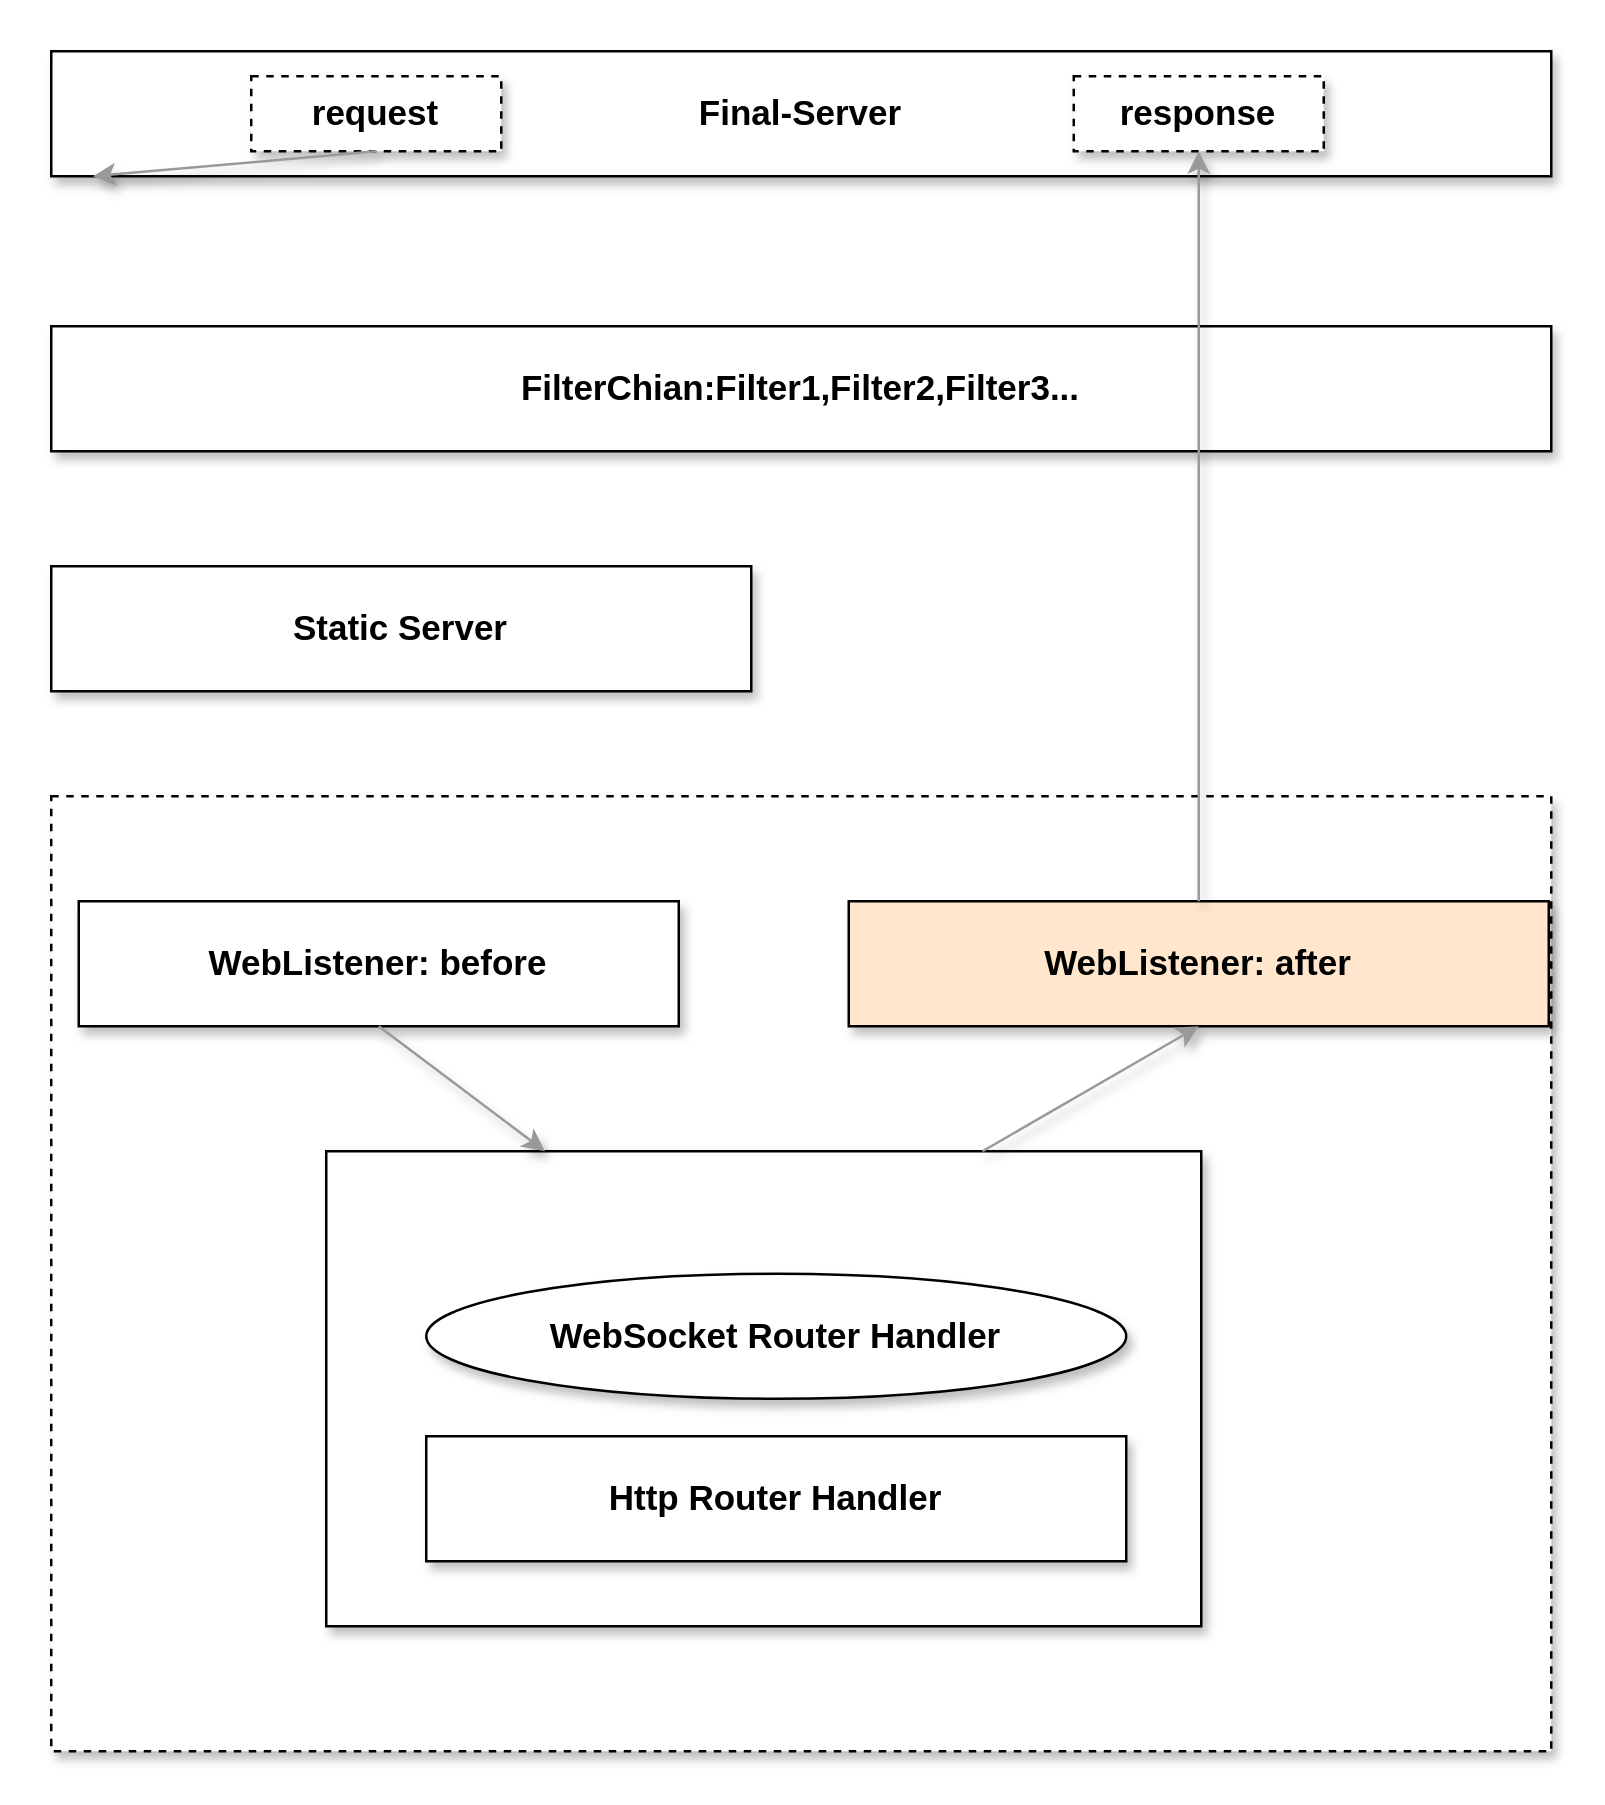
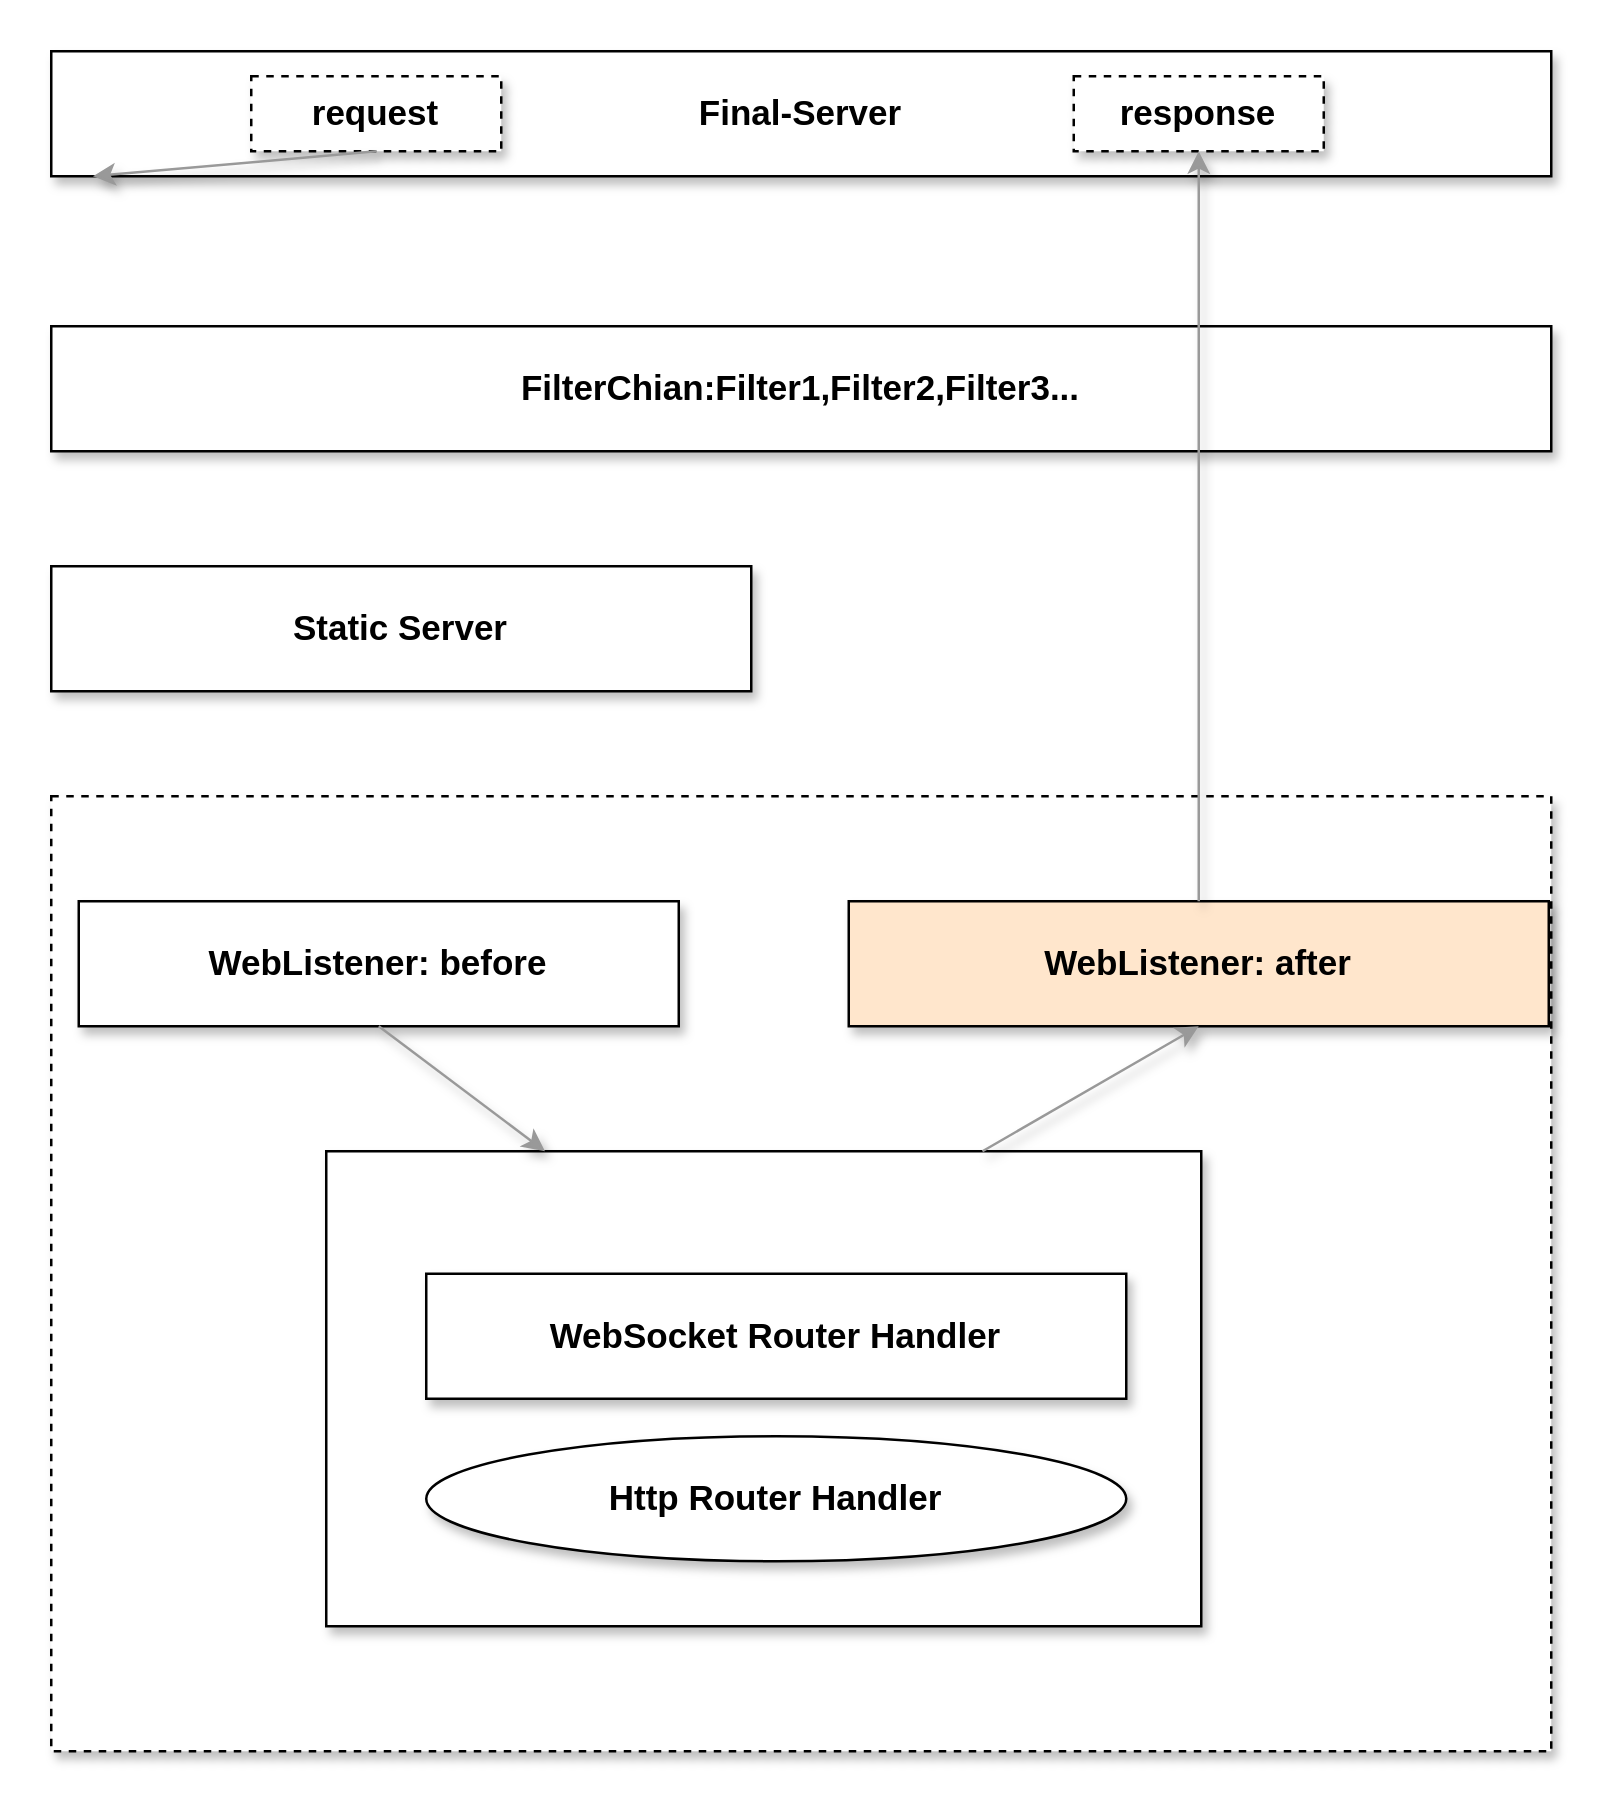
  <mxCell id="0" />
  <mxCell id="1" parent="0" />
  <mxCell id="2" value="" style="rounded=0;whiteSpace=wrap;html=1;dashed=1;fontSize=14;fontStyle=1;shadow=1;" vertex="1" parent="1"><mxGeometry x="20" y="318" width="600" height="382" as="geometry" /></mxCell>
  <mxCell id="3" value="" style="rounded=0;whiteSpace=wrap;html=1;fontSize=14;shadow=1;" vertex="1" parent="1"><mxGeometry x="130" y="460" width="350" height="190" as="geometry" /></mxCell>
  <mxCell id="4" value="Final-Server" style="rounded=0;whiteSpace=wrap;html=1;fontSize=14;fontStyle=1;shadow=1;" vertex="1" parent="1"><mxGeometry x="20" y="20" width="600" height="50" as="geometry" /></mxCell>
  <mxCell id="5" value="request" style="rounded=0;whiteSpace=wrap;html=1;dashed=1;fontSize=14;fontStyle=1;shadow=1;" vertex="1" parent="1"><mxGeometry x="100" y="30" width="100" height="30" as="geometry" /></mxCell>
  <mxCell id="6" value="FilterChian:Filter1,Filter2,Filter3..." style="rounded=0;whiteSpace=wrap;html=1;fontSize=14;fontStyle=1;shadow=1;" vertex="1" parent="1"><mxGeometry x="20" y="130" width="600" height="50" as="geometry" /></mxCell>
  <mxCell id="7" value="Static Server" style="rounded=0;whiteSpace=wrap;html=1;fontSize=14;fontStyle=1;shadow=1;" vertex="1" parent="1"><mxGeometry x="20" y="226" width="280" height="50" as="geometry" /></mxCell>
  <mxCell id="8" value="response" style="rounded=0;whiteSpace=wrap;html=1;dashed=1;fontSize=14;fontStyle=1;shadow=1;" vertex="1" parent="1"><mxGeometry x="429" y="30" width="100" height="30" as="geometry" /></mxCell>
- <mxCell id="9" value="WebSocket Router Handler" style="ellipse;whiteSpace=wrap;html=1;fontSize=14;fontStyle=1;shadow=1;" vertex="1" parent="1"><mxGeometry x="170" y="509" width="280" height="50" as="geometry" /></mxCell>
+ <mxCell id="9" value="WebSocket Router Handler" style="rounded=0;whiteSpace=wrap;html=1;fontSize=14;fontStyle=1;shadow=1;" vertex="1" parent="1"><mxGeometry x="170" y="509" width="280" height="50" as="geometry" /></mxCell>
  <mxCell id="10" value="WebListener: before" style="rounded=0;whiteSpace=wrap;html=1;fontSize=14;fontStyle=1;shadow=1;" vertex="1" parent="1"><mxGeometry x="31" y="360" width="240" height="50" as="geometry" /></mxCell>
  <mxCell id="11" value="WebListener: after" style="rounded=0;whiteSpace=wrap;html=1;fontSize=14;fontStyle=1;shadow=1;fillColor=#ffe6cc;" vertex="1" parent="1"><mxGeometry x="339" y="360" width="280" height="50" as="geometry" /></mxCell>
- <mxCell id="12" value="Http Router Handler" style="rounded=0;whiteSpace=wrap;html=1;fontSize=14;fontStyle=1;shadow=1;" vertex="1" parent="1"><mxGeometry x="170" y="574" width="280" height="50" as="geometry" /></mxCell>
+ <mxCell id="12" value="Http Router Handler" style="ellipse;whiteSpace=wrap;html=1;fontSize=14;fontStyle=1;shadow=1;" vertex="1" parent="1"><mxGeometry x="170" y="574" width="280" height="50" as="geometry" /></mxCell>
  <mxCell id="13" value="" style="endArrow=classic;html=1;fontSize=14;exitX=0.5;exitY=1;exitDx=0;exitDy=0;rounded=0;strokeColor=#999999;shadow=1;" edge="1" parent="1" source="5" target="4"><mxGeometry width="50" height="50" relative="1" as="geometry"><mxPoint x="290" y="420" as="sourcePoint" /><mxPoint x="340" y="370" as="targetPoint" /></mxGeometry></mxCell>
  <mxCell id="14" value="" style="endArrow=classic;html=1;rounded=0;fontSize=14;exitX=0.5;exitY=1;exitDx=0;exitDy=0;entryX=0.25;entryY=0;entryDx=0;entryDy=0;strokeColor=#999999;shadow=1;" edge="1" parent="1" source="10" target="3"><mxGeometry width="50" height="50" relative="1" as="geometry"><mxPoint x="-50" y="560" as="sourcePoint" /><mxPoint x="0" y="510" as="targetPoint" /></mxGeometry></mxCell>
  <mxCell id="15" value="" style="endArrow=classic;html=1;rounded=0;fontSize=14;exitX=0.75;exitY=0;exitDx=0;exitDy=0;entryX=0.5;entryY=1;entryDx=0;entryDy=0;strokeColor=#999999;shadow=1;" edge="1" parent="1" source="3" target="11"><mxGeometry width="50" height="50" relative="1" as="geometry"><mxPoint x="-70" y="580" as="sourcePoint" /><mxPoint x="-20" y="530" as="targetPoint" /></mxGeometry></mxCell>
  <mxCell id="16" value="" style="endArrow=classic;html=1;rounded=0;fontSize=14;exitX=0.5;exitY=0;exitDx=0;exitDy=0;entryX=0.5;entryY=1;entryDx=0;entryDy=0;strokeColor=#999999;shadow=1;" edge="1" parent="1" source="11" target="8"><mxGeometry width="50" height="50" relative="1" as="geometry"><mxPoint x="-90" y="510" as="sourcePoint" /><mxPoint x="-40" y="460" as="targetPoint" /></mxGeometry></mxCell>
